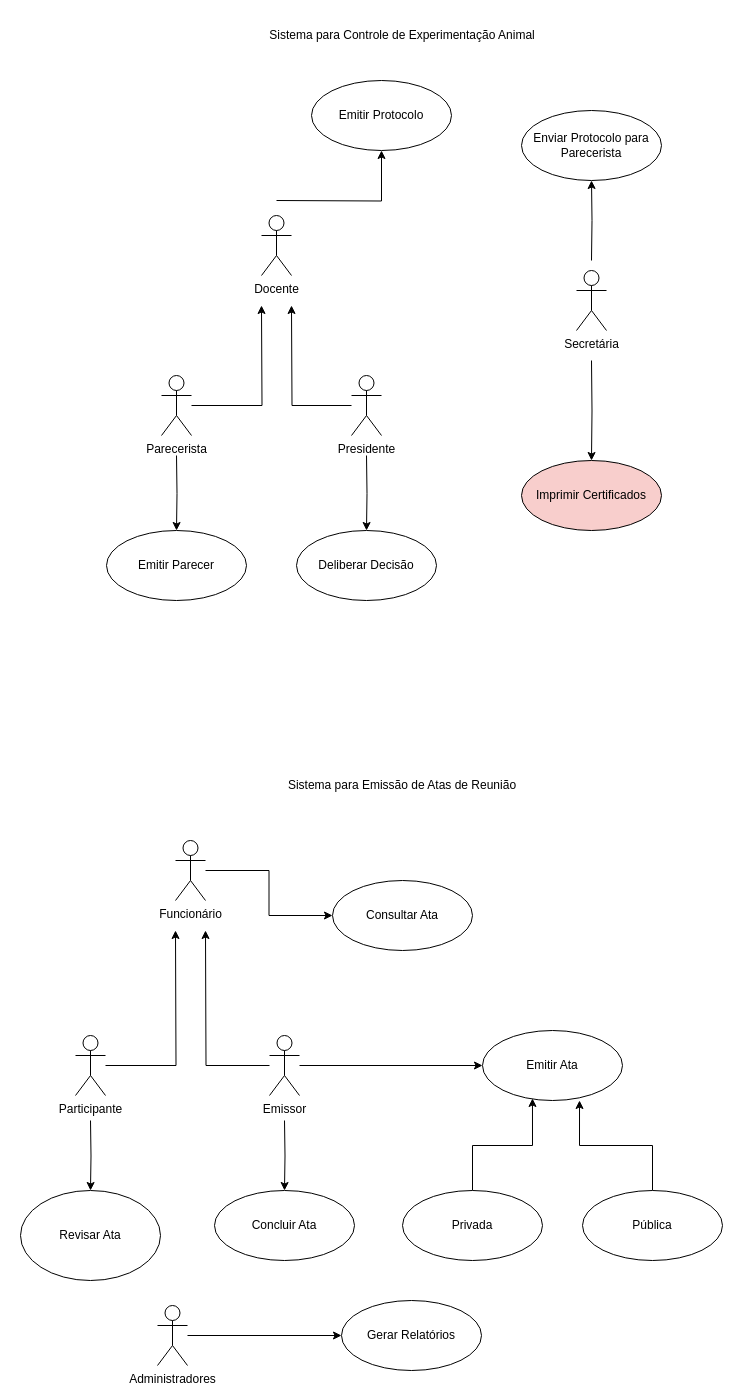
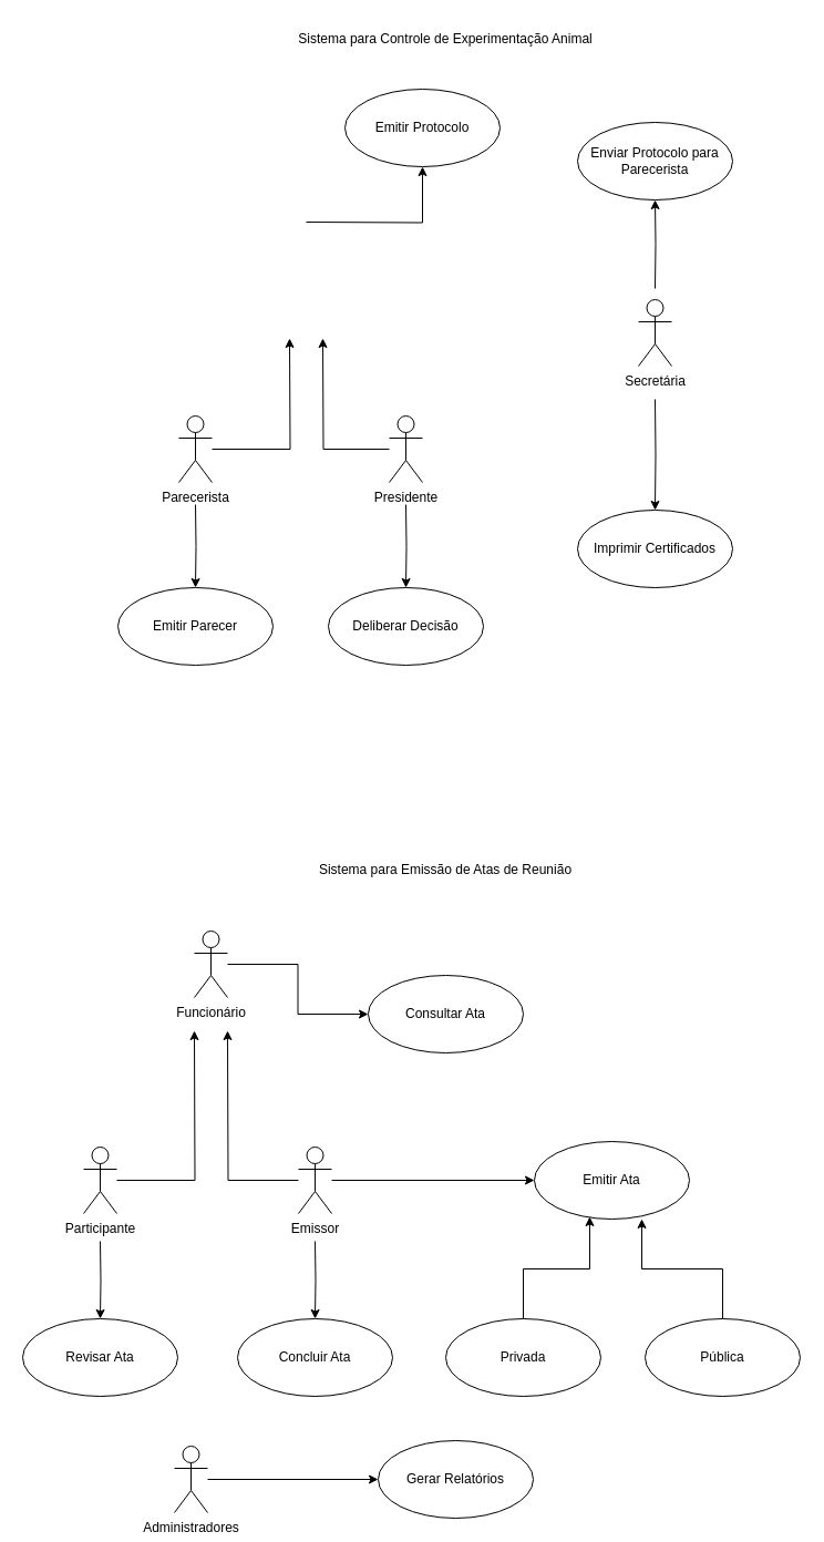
  <mxCell id="0" />
  <mxCell id="1" parent="0" />
  <mxCell id="2" style="edgeStyle=orthogonalEdgeStyle;rounded=0;orthogonalLoop=1;jettySize=auto;html=1;entryX=0.5;entryY=1;entryDx=0;entryDy=0;" parent="1" target="12" edge="1"><mxGeometry relative="1" as="geometry"><mxPoint x="276" y="200" as="sourcePoint" /></mxGeometry></mxCell>
- <mxCell id="3" value="Docente" style="shape=umlActor;verticalLabelPosition=bottom;verticalAlign=top;html=1;" parent="1" vertex="1"><mxGeometry x="261" y="215" width="30" height="60" as="geometry" /></mxCell>
  <mxCell id="4" style="edgeStyle=orthogonalEdgeStyle;rounded=0;orthogonalLoop=1;jettySize=auto;html=1;" parent="1" source="6" edge="1"><mxGeometry relative="1" as="geometry"><mxPoint x="261" y="305" as="targetPoint" /></mxGeometry></mxCell>
  <mxCell id="5" style="edgeStyle=orthogonalEdgeStyle;rounded=0;orthogonalLoop=1;jettySize=auto;html=1;entryX=0.5;entryY=0;entryDx=0;entryDy=0;" parent="1" target="9" edge="1"><mxGeometry relative="1" as="geometry"><mxPoint x="176" y="455" as="sourcePoint" /></mxGeometry></mxCell>
  <mxCell id="6" value="Parecerista" style="shape=umlActor;verticalLabelPosition=bottom;verticalAlign=top;html=1;" parent="1" vertex="1"><mxGeometry x="161" y="375" width="30" height="60" as="geometry" /></mxCell>
  <mxCell id="7" style="edgeStyle=orthogonalEdgeStyle;rounded=0;orthogonalLoop=1;jettySize=auto;html=1;" parent="1" source="8" edge="1"><mxGeometry relative="1" as="geometry"><mxPoint x="291" y="305" as="targetPoint" /></mxGeometry></mxCell>
  <mxCell id="8" value="Presidente" style="shape=umlActor;verticalLabelPosition=bottom;verticalAlign=top;html=1;" parent="1" vertex="1"><mxGeometry x="351" y="375" width="30" height="60" as="geometry" /></mxCell>
  <mxCell id="9" value="Emitir Parecer" style="ellipse;whiteSpace=wrap;html=1;" parent="1" vertex="1"><mxGeometry x="106" y="530" width="140" height="70" as="geometry" /></mxCell>
  <mxCell id="10" style="edgeStyle=orthogonalEdgeStyle;rounded=0;orthogonalLoop=1;jettySize=auto;html=1;entryX=0.5;entryY=0;entryDx=0;entryDy=0;" parent="1" target="11" edge="1"><mxGeometry relative="1" as="geometry"><mxPoint x="366" y="455" as="sourcePoint" /></mxGeometry></mxCell>
  <mxCell id="11" value="Deliberar Decisão" style="ellipse;whiteSpace=wrap;html=1;" parent="1" vertex="1"><mxGeometry x="296" y="530" width="140" height="70" as="geometry" /></mxCell>
  <mxCell id="12" value="Emitir Protocolo" style="ellipse;whiteSpace=wrap;html=1;" parent="1" vertex="1"><mxGeometry x="311" y="80" width="140" height="70" as="geometry" /></mxCell>
  <mxCell id="13" value="Sistema para Controle de Experimentação Animal" style="text;html=1;strokeColor=none;fillColor=none;align=center;verticalAlign=middle;whiteSpace=wrap;rounded=0;" parent="1" vertex="1"><mxGeometry x="157" y="20" width="490" height="30" as="geometry" /></mxCell>
  <mxCell id="14" value="Sistema para Emissão de Atas de Reunião" style="text;html=1;strokeColor=none;fillColor=none;align=center;verticalAlign=middle;whiteSpace=wrap;rounded=0;" parent="1" vertex="1"><mxGeometry x="242" y="770" width="320" height="30" as="geometry" /></mxCell>
  <mxCell id="15" style="edgeStyle=orthogonalEdgeStyle;rounded=0;orthogonalLoop=1;jettySize=auto;html=1;entryX=0.5;entryY=0;entryDx=0;entryDy=0;" parent="1" target="18" edge="1"><mxGeometry relative="1" as="geometry"><mxPoint x="591" y="360" as="sourcePoint" /></mxGeometry></mxCell>
  <mxCell id="16" style="edgeStyle=orthogonalEdgeStyle;rounded=0;orthogonalLoop=1;jettySize=auto;html=1;entryX=0.5;entryY=1;entryDx=0;entryDy=0;" parent="1" target="34" edge="1"><mxGeometry relative="1" as="geometry"><mxPoint x="591" y="260" as="sourcePoint" /></mxGeometry></mxCell>
  <mxCell id="17" value="Secretária" style="shape=umlActor;verticalLabelPosition=bottom;verticalAlign=top;html=1;outlineConnect=0;" parent="1" vertex="1"><mxGeometry x="576" y="270" width="30" height="60" as="geometry" /></mxCell>
- <mxCell id="18" value="Imprimir Certificados" style="ellipse;whiteSpace=wrap;html=1;fillColor=#f8cecc;" parent="1" vertex="1"><mxGeometry x="521" y="460" width="140" height="70" as="geometry" /></mxCell>
+ <mxCell id="18" value="Imprimir Certificados" style="ellipse;whiteSpace=wrap;html=1;" parent="1" vertex="1"><mxGeometry x="521" y="460" width="140" height="70" as="geometry" /></mxCell>
  <mxCell id="19" style="edgeStyle=orthogonalEdgeStyle;rounded=0;orthogonalLoop=1;jettySize=auto;html=1;" parent="1" source="22" edge="1"><mxGeometry relative="1" as="geometry"><mxPoint x="205" y="930" as="targetPoint" /></mxGeometry></mxCell>
  <mxCell id="20" style="edgeStyle=orthogonalEdgeStyle;rounded=0;orthogonalLoop=1;jettySize=auto;html=1;entryX=0.5;entryY=0;entryDx=0;entryDy=0;" edge="1" parent="1" target="38"><mxGeometry relative="1" as="geometry"><mxPoint x="284" y="1120" as="sourcePoint" /></mxGeometry></mxCell>
  <mxCell id="21" style="edgeStyle=orthogonalEdgeStyle;rounded=0;orthogonalLoop=1;jettySize=auto;html=1;entryX=0;entryY=0.5;entryDx=0;entryDy=0;" edge="1" parent="1" source="22" target="23"><mxGeometry relative="1" as="geometry" /></mxCell>
  <mxCell id="22" value="Emissor" style="shape=umlActor;verticalLabelPosition=bottom;verticalAlign=top;html=1;outlineConnect=0;" parent="1" vertex="1"><mxGeometry x="269" y="1035" width="30" height="60" as="geometry" /></mxCell>
  <mxCell id="23" value="Emitir Ata" style="ellipse;whiteSpace=wrap;html=1;" parent="1" vertex="1"><mxGeometry x="482" y="1030" width="140" height="70" as="geometry" /></mxCell>
  <mxCell id="24" style="edgeStyle=orthogonalEdgeStyle;rounded=0;orthogonalLoop=1;jettySize=auto;html=1;entryX=0;entryY=0.5;entryDx=0;entryDy=0;" parent="1" source="25" target="33" edge="1"><mxGeometry relative="1" as="geometry" /></mxCell>
  <mxCell id="25" value="Funcionário" style="shape=umlActor;verticalLabelPosition=bottom;verticalAlign=top;html=1;" parent="1" vertex="1"><mxGeometry x="175" y="840" width="30" height="60" as="geometry" /></mxCell>
  <mxCell id="26" style="edgeStyle=orthogonalEdgeStyle;rounded=0;orthogonalLoop=1;jettySize=auto;html=1;" parent="1" source="28" edge="1"><mxGeometry relative="1" as="geometry"><mxPoint x="175" y="930" as="targetPoint" /></mxGeometry></mxCell>
  <mxCell id="27" style="edgeStyle=orthogonalEdgeStyle;rounded=0;orthogonalLoop=1;jettySize=auto;html=1;entryX=0.5;entryY=0;entryDx=0;entryDy=0;" edge="1" parent="1" target="37"><mxGeometry relative="1" as="geometry"><mxPoint x="90" y="1120" as="sourcePoint" /></mxGeometry></mxCell>
  <mxCell id="28" value="Participante" style="shape=umlActor;verticalLabelPosition=bottom;verticalAlign=top;html=1;outlineConnect=0;" parent="1" vertex="1"><mxGeometry x="75" y="1035" width="30" height="60" as="geometry" /></mxCell>
  <mxCell id="29" style="edgeStyle=orthogonalEdgeStyle;rounded=0;orthogonalLoop=1;jettySize=auto;html=1;entryX=0.357;entryY=0.971;entryDx=0;entryDy=0;entryPerimeter=0;" parent="1" source="30" target="23" edge="1"><mxGeometry relative="1" as="geometry" /></mxCell>
  <mxCell id="30" value="Privada" style="ellipse;whiteSpace=wrap;html=1;" parent="1" vertex="1"><mxGeometry x="402" y="1190" width="140" height="70" as="geometry" /></mxCell>
  <mxCell id="31" style="edgeStyle=orthogonalEdgeStyle;rounded=0;orthogonalLoop=1;jettySize=auto;html=1;entryX=0.693;entryY=1;entryDx=0;entryDy=0;entryPerimeter=0;" parent="1" source="32" target="23" edge="1"><mxGeometry relative="1" as="geometry" /></mxCell>
  <mxCell id="32" value="Pública" style="ellipse;whiteSpace=wrap;html=1;" parent="1" vertex="1"><mxGeometry x="582" y="1190" width="140" height="70" as="geometry" /></mxCell>
  <mxCell id="33" value="Consultar Ata" style="ellipse;whiteSpace=wrap;html=1;" parent="1" vertex="1"><mxGeometry x="332" y="880" width="140" height="70" as="geometry" /></mxCell>
  <mxCell id="34" value="Enviar Protocolo para Parecerista" style="ellipse;whiteSpace=wrap;html=1;" parent="1" vertex="1"><mxGeometry x="521" y="110" width="140" height="70" as="geometry" /></mxCell>
  <mxCell id="35" style="edgeStyle=orthogonalEdgeStyle;rounded=0;orthogonalLoop=1;jettySize=auto;html=1;" edge="1" parent="1" source="36" target="39"><mxGeometry relative="1" as="geometry" /></mxCell>
  <mxCell id="36" value="Administradores" style="shape=umlActor;verticalLabelPosition=bottom;verticalAlign=top;html=1;outlineConnect=0;" vertex="1" parent="1"><mxGeometry x="157" y="1305" width="30" height="60" as="geometry" /></mxCell>
- <mxCell id="37" value="Revisar Ata" style="ellipse;whiteSpace=wrap;html=1;" vertex="1" parent="1"><mxGeometry x="20" y="1190" width="140" height="90" as="geometry" /></mxCell>
+ <mxCell id="37" value="Revisar Ata" style="ellipse;whiteSpace=wrap;html=1;" vertex="1" parent="1"><mxGeometry x="20" y="1190" width="140" height="70" as="geometry" /></mxCell>
  <mxCell id="38" value="Concluir Ata" style="ellipse;whiteSpace=wrap;html=1;" vertex="1" parent="1"><mxGeometry x="214" y="1190" width="140" height="70" as="geometry" /></mxCell>
  <mxCell id="39" value="Gerar Relatórios" style="ellipse;whiteSpace=wrap;html=1;" vertex="1" parent="1"><mxGeometry x="341" y="1300" width="140" height="70" as="geometry" /></mxCell>
